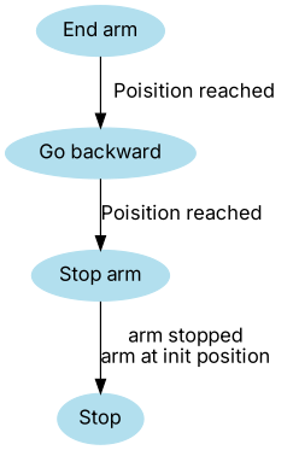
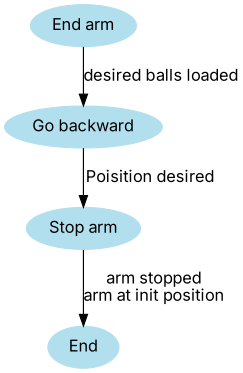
  digraph {
    fontname=Inter
    node [color=lightblue2 fontname=Inter style=filled]
    edge [fontname=Inter]
    n1 [label="End arm"]
    "Go backward"
    "Stop arm"
-   End [label=Stop]
-   n1 -> "Go backward" [label="Poisition reached"]
-   "Go backward" -> "Stop arm" [label="Poisition reached"]
+   End
+   n1 -> "Go backward" [label="desired balls loaded"]
+   "Go backward" -> "Stop arm" [label="Poisition desired"]
    "Stop arm" -> End [label="arm stopped\narm at init position"]
  }
